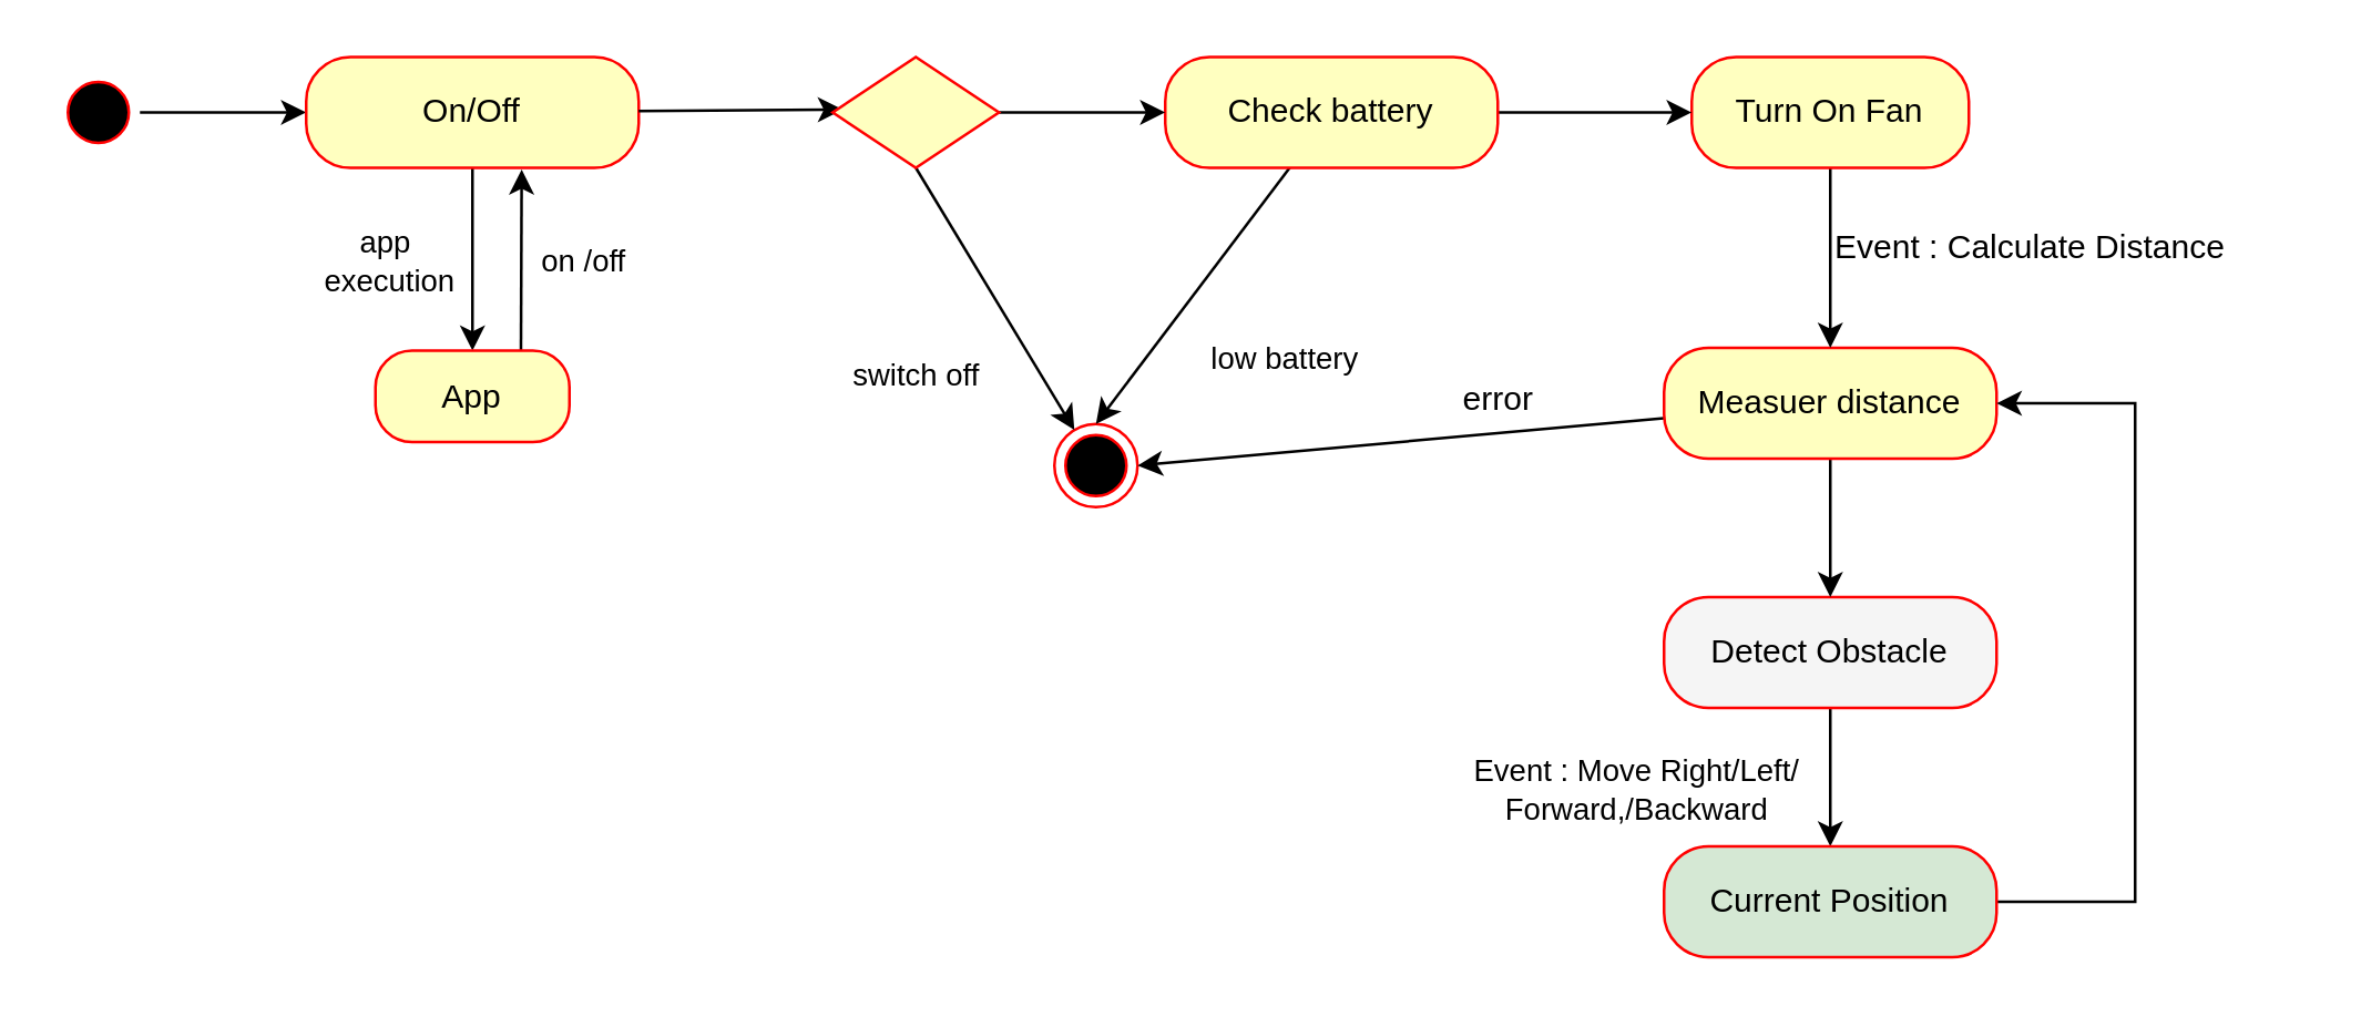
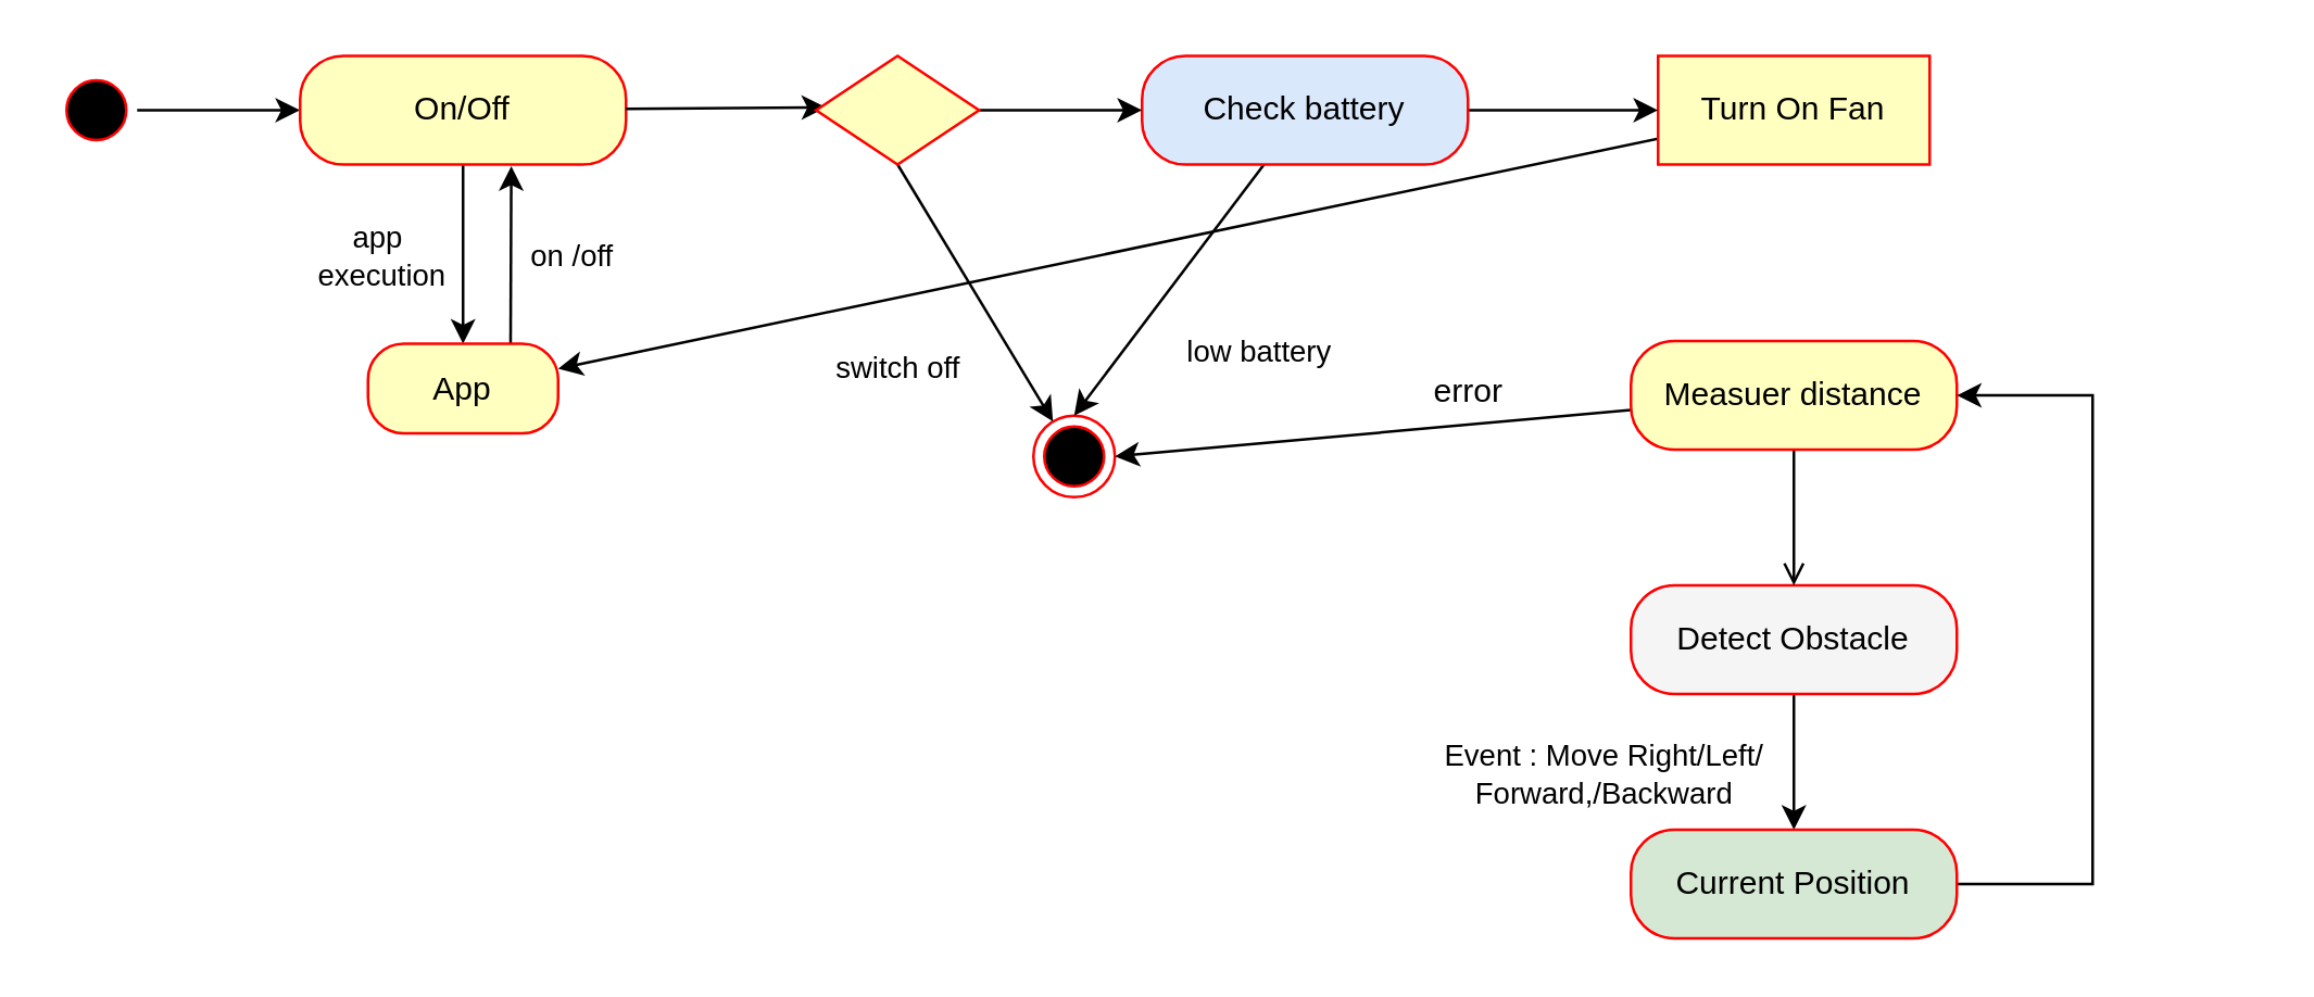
  <mxCell id="0" />
  <mxCell id="1" parent="0" />
  <mxCell id="2" value="" style="edgeStyle=orthogonalEdgeStyle;rounded=0;orthogonalLoop=1;jettySize=auto;html=1;entryX=0;entryY=0.5;entryDx=0;entryDy=0;" edge="1" parent="1" source="4" target="6"><mxGeometry relative="1" as="geometry"><mxPoint x="130" y="35" as="targetPoint" /></mxGeometry></mxCell>
  <mxCell id="3" value="app&amp;nbsp;&lt;br&gt;execution&lt;br&gt;" style="rounded=0;orthogonalLoop=1;jettySize=auto;html=1;entryX=0.5;entryY=0;entryDx=0;entryDy=0;exitX=0.5;exitY=1;exitDx=0;exitDy=0;" edge="1" parent="1" source="6" target="16"><mxGeometry x="0.038" y="-30" relative="1" as="geometry"><mxPoint x="35" y="130" as="targetPoint" /><Array as="points" /><mxPoint as="offset" /></mxGeometry></mxCell>
  <mxCell id="4" value="" style="ellipse;html=1;shape=startState;fillColor=#000000;strokeColor=#ff0000;" parent="1" vertex="1"><mxGeometry x="20" y="25" width="30" height="30" as="geometry" /></mxCell>
  <mxCell id="5" value="" style="ellipse;html=1;shape=endState;fillColor=#000000;strokeColor=#ff0000;" parent="1" vertex="1"><mxGeometry x="380" y="152.5" width="30" height="30" as="geometry" /></mxCell>
  <mxCell id="6" value="On/Off" style="rounded=1;whiteSpace=wrap;html=1;arcSize=40;fontColor=#000000;fillColor=#ffffc0;strokeColor=#ff0000;" vertex="1" parent="1"><mxGeometry x="110" y="20" width="120" height="40" as="geometry" /></mxCell>
  <mxCell id="7" value="Event : Move Right/Left/&lt;br&gt;Forward,/Backward" style="edgeStyle=none;rounded=0;orthogonalLoop=1;jettySize=auto;html=1;entryX=0.5;entryY=0;entryDx=0;entryDy=0;" edge="1" parent="1" source="8"><mxGeometry x="0.2" y="-70" relative="1" as="geometry"><mxPoint x="660" y="305" as="targetPoint" /><mxPoint as="offset" /></mxGeometry></mxCell>
  <mxCell id="8" value="Detect Obstacle" style="rounded=1;whiteSpace=wrap;html=1;arcSize=40;fontColor=#000000;fillColor=#f5f5f5;strokeColor=#ff0000;" vertex="1" parent="1"><mxGeometry x="600" y="215" width="120" height="40" as="geometry" /></mxCell>
- <mxCell id="9" value="" style="edgeStyle=none;rounded=0;orthogonalLoop=1;jettySize=auto;html=1;" edge="1" parent="1" source="12" target="8"><mxGeometry x="0.143" y="-70" relative="1" as="geometry"><mxPoint x="630" y="184.5" as="sourcePoint" /><mxPoint as="offset" /></mxGeometry></mxCell>
+ <mxCell id="9" value="" style="edgeStyle=none;rounded=0;orthogonalLoop=1;jettySize=auto;html=1;endArrow=open;" edge="1" parent="1" source="12" target="8"><mxGeometry x="0.143" y="-70" relative="1" as="geometry"><mxPoint x="630" y="184.5" as="sourcePoint" /><mxPoint as="offset" /></mxGeometry></mxCell>
  <mxCell id="10" style="rounded=0;orthogonalLoop=1;jettySize=auto;html=1;entryX=1;entryY=0.5;entryDx=0;entryDy=0;" edge="1" parent="1" source="12" target="5"><mxGeometry relative="1" as="geometry"><mxPoint x="540" y="165" as="targetPoint" /></mxGeometry></mxCell>
  <mxCell id="11" value="error" style="text;html=1;resizable=0;points=[];align=center;verticalAlign=middle;labelBackgroundColor=#ffffff;" vertex="1" connectable="0" parent="10"><mxGeometry x="-0.194" y="2" relative="1" as="geometry"><mxPoint x="16.5" y="-15.5" as="offset" /></mxGeometry></mxCell>
  <mxCell id="12" value="Measuer distance" style="rounded=1;whiteSpace=wrap;html=1;arcSize=40;fontColor=#000000;fillColor=#ffffc0;strokeColor=#ff0000;" vertex="1" parent="1"><mxGeometry x="600" y="125" width="120" height="40" as="geometry" /></mxCell>
- <mxCell id="13" value="" style="edgeStyle=none;rounded=0;orthogonalLoop=1;jettySize=auto;html=1;" edge="1" parent="1" source="14" target="12"><mxGeometry relative="1" as="geometry" /></mxCell>
- <mxCell id="14" value="Turn On Fan" style="rounded=1;whiteSpace=wrap;html=1;arcSize=40;fontColor=#000000;fillColor=#ffffc0;strokeColor=#ff0000;" vertex="1" parent="1"><mxGeometry x="610" y="20" width="100" height="40" as="geometry" /></mxCell>
+ <mxCell id="13" value="" style="edgeStyle=none;rounded=0;orthogonalLoop=1;jettySize=auto;html=1;" edge="1" parent="1" source="14" target="16"><mxGeometry relative="1" as="geometry" /></mxCell>
+ <mxCell id="14" value="Turn On Fan" style="whiteSpace=wrap;html=1;arcSize=40;fontColor=#000000;fillColor=#ffffc0;strokeColor=#ff0000;rounded=0;" vertex="1" parent="1"><mxGeometry x="610" y="20" width="100" height="40" as="geometry" /></mxCell>
  <mxCell id="15" value="on /off" style="edgeStyle=none;rounded=0;orthogonalLoop=1;jettySize=auto;html=1;entryX=0.648;entryY=1.015;entryDx=0;entryDy=0;entryPerimeter=0;exitX=0.75;exitY=0;exitDx=0;exitDy=0;" edge="1" parent="1" source="16" target="6"><mxGeometry x="-0.029" y="-22" relative="1" as="geometry"><mxPoint x="280" y="125" as="targetPoint" /><mxPoint as="offset" /></mxGeometry></mxCell>
  <mxCell id="16" value="App" style="rounded=1;whiteSpace=wrap;html=1;arcSize=40;fontColor=#000000;fillColor=#ffffc0;strokeColor=#ff0000;" vertex="1" parent="1"><mxGeometry x="135" y="126" width="70" height="33" as="geometry" /></mxCell>
  <mxCell id="17" style="edgeStyle=orthogonalEdgeStyle;rounded=0;orthogonalLoop=1;jettySize=auto;html=1;exitX=0.5;exitY=1;exitDx=0;exitDy=0;" edge="1" parent="1"><mxGeometry relative="1" as="geometry"><mxPoint x="175" y="250" as="sourcePoint" /><mxPoint x="175" y="250" as="targetPoint" /></mxGeometry></mxCell>
  <mxCell id="18" value="" style="edgeStyle=none;rounded=0;orthogonalLoop=1;jettySize=auto;html=1;" edge="1" parent="1" source="20" target="14"><mxGeometry relative="1" as="geometry" /></mxCell>
  <mxCell id="19" value="low battery" style="edgeStyle=none;rounded=0;orthogonalLoop=1;jettySize=auto;html=1;entryX=0.5;entryY=0;entryDx=0;entryDy=0;" edge="1" parent="1" source="20" target="5"><mxGeometry x="-0.032" y="40" relative="1" as="geometry"><mxPoint as="offset" /></mxGeometry></mxCell>
- <mxCell id="20" value="Check battery" style="rounded=1;whiteSpace=wrap;html=1;arcSize=40;fontColor=#000000;fillColor=#ffffc0;strokeColor=#ff0000;" vertex="1" parent="1"><mxGeometry x="420" y="20" width="120" height="40" as="geometry" /></mxCell>
+ <mxCell id="20" value="Check battery" style="rounded=1;whiteSpace=wrap;html=1;arcSize=40;fontColor=#000000;fillColor=#dae8fc;strokeColor=#ff0000;" vertex="1" parent="1"><mxGeometry x="420" y="20" width="120" height="40" as="geometry" /></mxCell>
  <mxCell id="21" value="switch off" style="edgeStyle=none;rounded=0;orthogonalLoop=1;jettySize=auto;html=1;exitX=0.5;exitY=1;exitDx=0;exitDy=0;" edge="1" parent="1" source="24" target="5"><mxGeometry x="0.161" y="-39" relative="1" as="geometry"><mxPoint x="387.5" y="165.898" as="sourcePoint" /><mxPoint as="offset" /></mxGeometry></mxCell>
  <mxCell id="22" value="" style="edgeStyle=none;rounded=0;orthogonalLoop=1;jettySize=auto;html=1;" edge="1" parent="1" source="6"><mxGeometry relative="1" as="geometry"><mxPoint x="235" y="35.984" as="sourcePoint" /><mxPoint x="303.72" y="38.954" as="targetPoint" /></mxGeometry></mxCell>
  <mxCell id="23" value="" style="edgeStyle=orthogonalEdgeStyle;rounded=0;orthogonalLoop=1;jettySize=auto;html=1;" edge="1" parent="1" source="24" target="20"><mxGeometry relative="1" as="geometry" /></mxCell>
  <mxCell id="24" value="" style="rhombus;whiteSpace=wrap;html=1;fillColor=#ffffc0;strokeColor=#ff0000;" vertex="1" parent="1"><mxGeometry x="300" y="20" width="60" height="40" as="geometry" /></mxCell>
  <mxCell id="25" value="" style="edgeStyle=none;rounded=0;orthogonalLoop=1;jettySize=auto;html=1;entryX=1;entryY=0.5;entryDx=0;entryDy=0;" edge="1" parent="1" source="26" target="12"><mxGeometry y="-50" relative="1" as="geometry"><mxPoint x="540" y="225" as="targetPoint" /><Array as="points"><mxPoint x="770" y="325" /><mxPoint x="770" y="145" /></Array><mxPoint as="offset" /></mxGeometry></mxCell>
  <mxCell id="26" value="Current Position" style="rounded=1;whiteSpace=wrap;html=1;arcSize=40;fontColor=#000000;fillColor=#d5e8d4;strokeColor=#ff0000;" vertex="1" parent="1"><mxGeometry x="600" y="305" width="120" height="40" as="geometry" /></mxCell>
- <mxCell id="27" value="Event : Calculate Distance" style="text;html=1;" vertex="1" parent="1"><mxGeometry x="660" y="75" width="170" height="30" as="geometry" /></mxCell>
